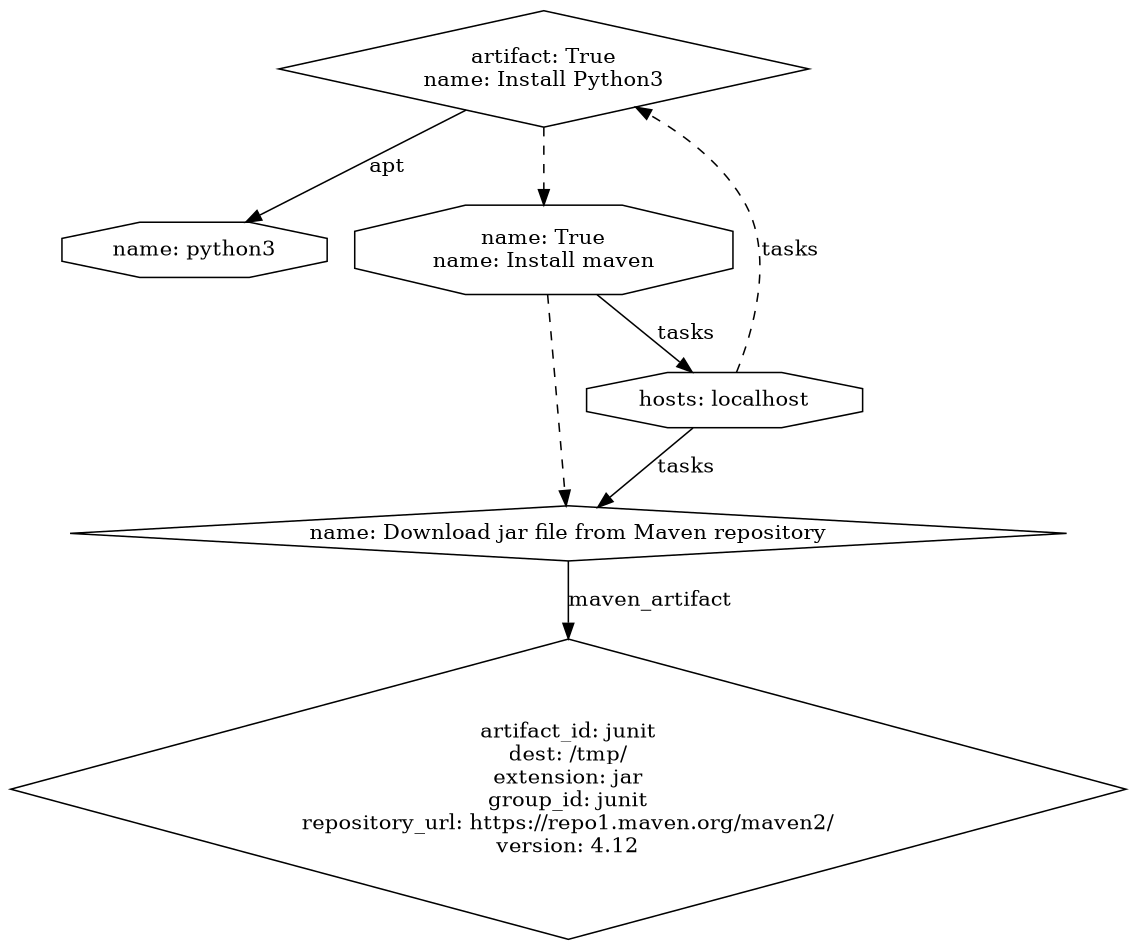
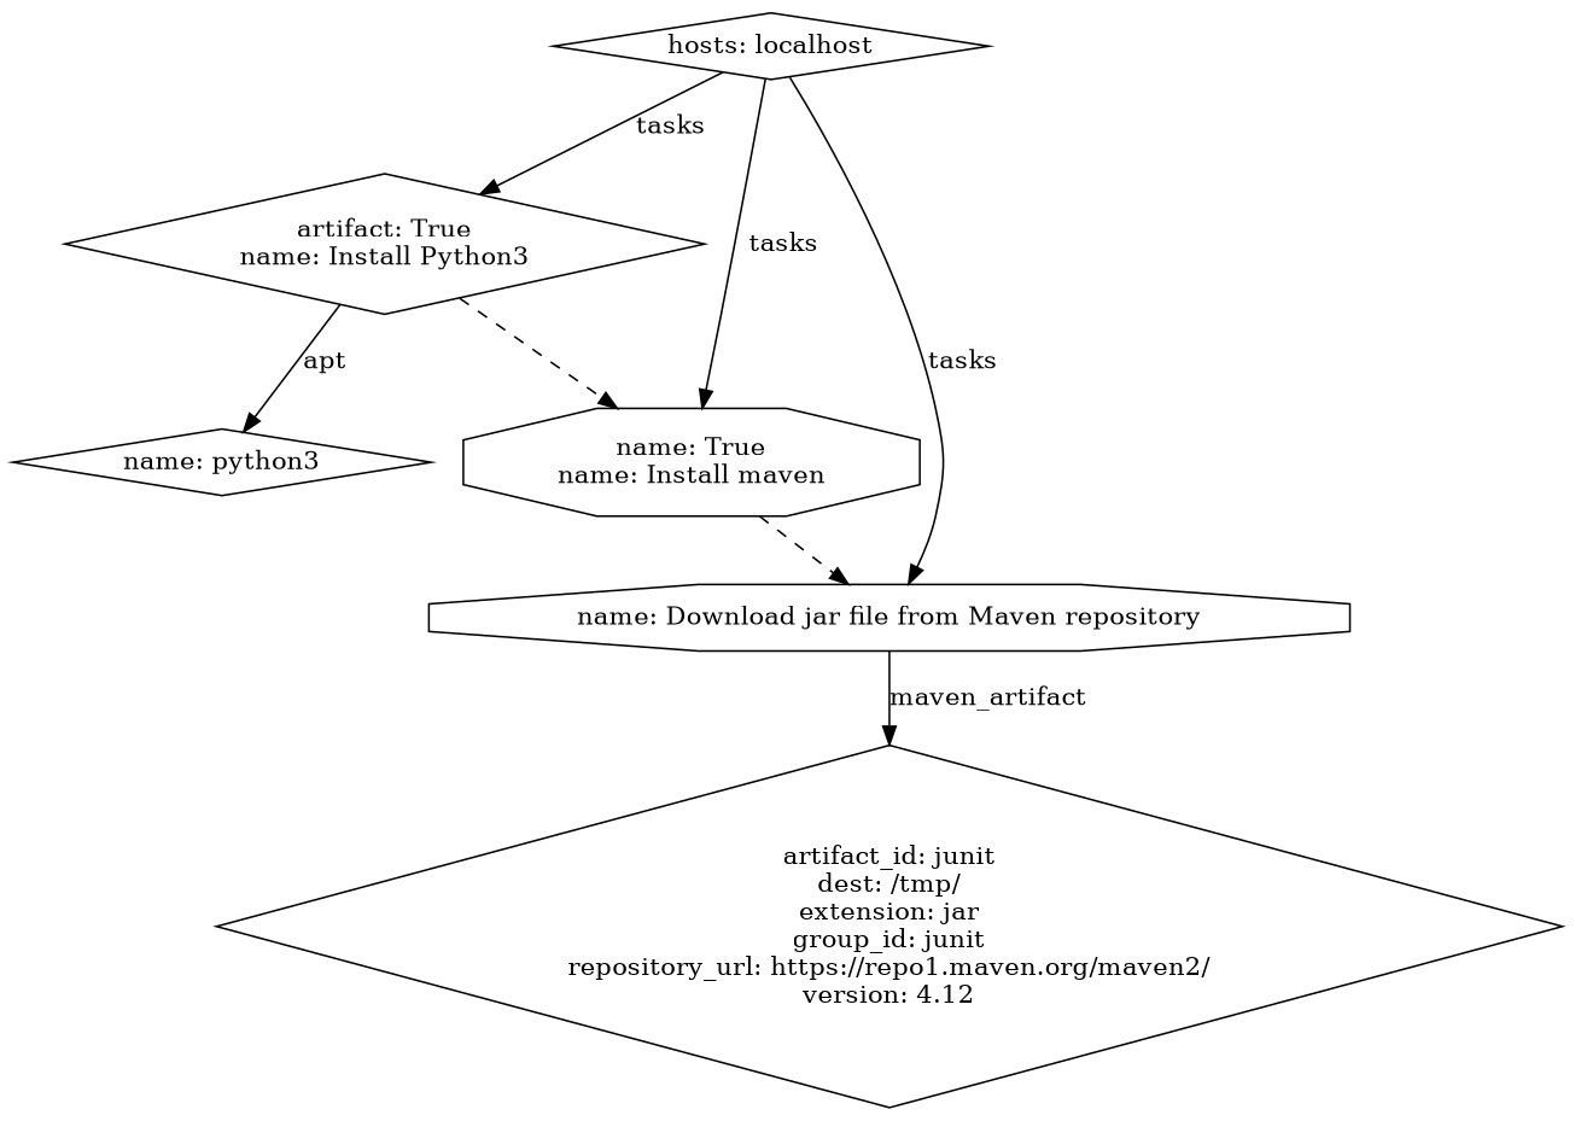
  digraph {
    node [shape=diamond]
-   n1 [label="name: python3\n" shape=octagon]
+   n1 [label="name: python3\n"]
    n2 [label="artifact: True\nname: Install Python3\n"]
    n3 [label="name: True\nname: Install maven\n" shape=octagon]
-   n4 [label="name: Download jar file from Maven repository\n"]
+   n4 [label="name: Download jar file from Maven repository\n" shape=octagon]
    n5 [label="artifact_id: junit\ndest: /tmp/\nextension: jar\ngroup_id: junit\nrepository_url: https://repo1.maven.org/maven2/\nversion: 4.12\n"]
-   n6 [label="hosts: localhost\n" shape=octagon]
+   n6 [label="hosts: localhost\n"]
    n2 -> n1 [label=apt]
    n2 -> n3 [style=dashed]
    n3 -> n4 [style=dashed]
    n4 -> n5 [label=maven_artifact]
-   n6 -> n2 [label=tasks style=dashed]
-   n3 -> n6 [label=tasks]
+   n6 -> n2 [label=tasks]
+   n6 -> n3 [label=tasks]
    n6 -> n4 [label=tasks]
  }
